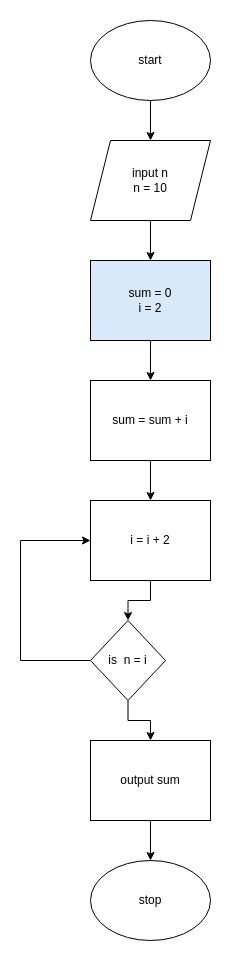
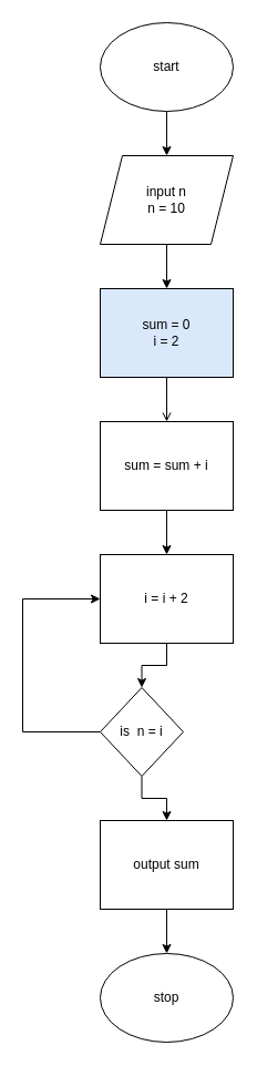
  <mxCell id="0" />
  <mxCell id="1" parent="0" />
  <mxCell id="2" style="edgeStyle=orthogonalEdgeStyle;rounded=0;orthogonalLoop=1;jettySize=auto;html=1;" edge="1" parent="1" source="3" target="5"><mxGeometry relative="1" as="geometry" /></mxCell>
  <mxCell id="3" value="start" style="ellipse;whiteSpace=wrap;html=1;" vertex="1" parent="1"><mxGeometry x="90" y="20" width="120" height="80" as="geometry" /></mxCell>
  <mxCell id="4" style="edgeStyle=orthogonalEdgeStyle;rounded=0;orthogonalLoop=1;jettySize=auto;html=1;" edge="1" parent="1" source="5" target="7"><mxGeometry relative="1" as="geometry" /></mxCell>
  <mxCell id="5" value="input n&lt;div&gt;n = 10&lt;/div&gt;" style="shape=parallelogram;perimeter=parallelogramPerimeter;whiteSpace=wrap;html=1;fixedSize=1;" vertex="1" parent="1"><mxGeometry x="90" y="140" width="120" height="80" as="geometry" /></mxCell>
- <mxCell id="6" style="edgeStyle=orthogonalEdgeStyle;rounded=0;orthogonalLoop=1;jettySize=auto;html=1;" edge="1" parent="1" source="7" target="11"><mxGeometry relative="1" as="geometry" /></mxCell>
+ <mxCell id="6" style="edgeStyle=orthogonalEdgeStyle;rounded=0;orthogonalLoop=1;jettySize=auto;html=1;endArrow=open;" edge="1" parent="1" source="7" target="11"><mxGeometry relative="1" as="geometry" /></mxCell>
  <mxCell id="7" value="sum = 0&lt;div&gt;i = 2&lt;/div&gt;" style="rounded=0;whiteSpace=wrap;html=1;fillColor=#dae8fc;" vertex="1" parent="1"><mxGeometry x="90" y="260" width="120" height="80" as="geometry" /></mxCell>
  <mxCell id="8" style="edgeStyle=orthogonalEdgeStyle;rounded=0;orthogonalLoop=1;jettySize=auto;html=1;" edge="1" parent="1" source="9" target="14"><mxGeometry relative="1" as="geometry" /></mxCell>
  <mxCell id="9" value="i = i + 2" style="rounded=0;whiteSpace=wrap;html=1;" vertex="1" parent="1"><mxGeometry x="90" y="500" width="120" height="80" as="geometry" /></mxCell>
  <mxCell id="10" style="edgeStyle=orthogonalEdgeStyle;rounded=0;orthogonalLoop=1;jettySize=auto;html=1;entryX=0.5;entryY=0;entryDx=0;entryDy=0;" edge="1" parent="1" source="11" target="9"><mxGeometry relative="1" as="geometry" /></mxCell>
  <mxCell id="11" value="sum = sum + i" style="rounded=0;whiteSpace=wrap;html=1;" vertex="1" parent="1"><mxGeometry x="90" y="380" width="120" height="80" as="geometry" /></mxCell>
  <mxCell id="12" style="edgeStyle=orthogonalEdgeStyle;rounded=0;orthogonalLoop=1;jettySize=auto;html=1;entryX=0;entryY=0.5;entryDx=0;entryDy=0;" edge="1" parent="1" source="14" target="9"><mxGeometry relative="1" as="geometry"><Array as="points"><mxPoint x="20" y="660" /><mxPoint x="20" y="540" /></Array></mxGeometry></mxCell>
  <mxCell id="13" style="edgeStyle=orthogonalEdgeStyle;rounded=0;orthogonalLoop=1;jettySize=auto;html=1;" edge="1" parent="1" source="14" target="16"><mxGeometry relative="1" as="geometry" /></mxCell>
  <mxCell id="14" value="is&amp;nbsp; n = i" style="rhombus;whiteSpace=wrap;html=1;" vertex="1" parent="1"><mxGeometry x="90" y="620" width="75" height="80" as="geometry" /></mxCell>
  <mxCell id="15" style="edgeStyle=orthogonalEdgeStyle;rounded=0;orthogonalLoop=1;jettySize=auto;html=1;" edge="1" parent="1" source="16" target="17"><mxGeometry relative="1" as="geometry"><mxPoint x="140" y="860" as="targetPoint" /></mxGeometry></mxCell>
  <mxCell id="16" value="output sum" style="rounded=0;whiteSpace=wrap;html=1;" vertex="1" parent="1"><mxGeometry x="90" y="740" width="120" height="80" as="geometry" /></mxCell>
  <mxCell id="17" value="stop" style="ellipse;whiteSpace=wrap;html=1;" vertex="1" parent="1"><mxGeometry x="90" y="860" width="120" height="80" as="geometry" /></mxCell>
